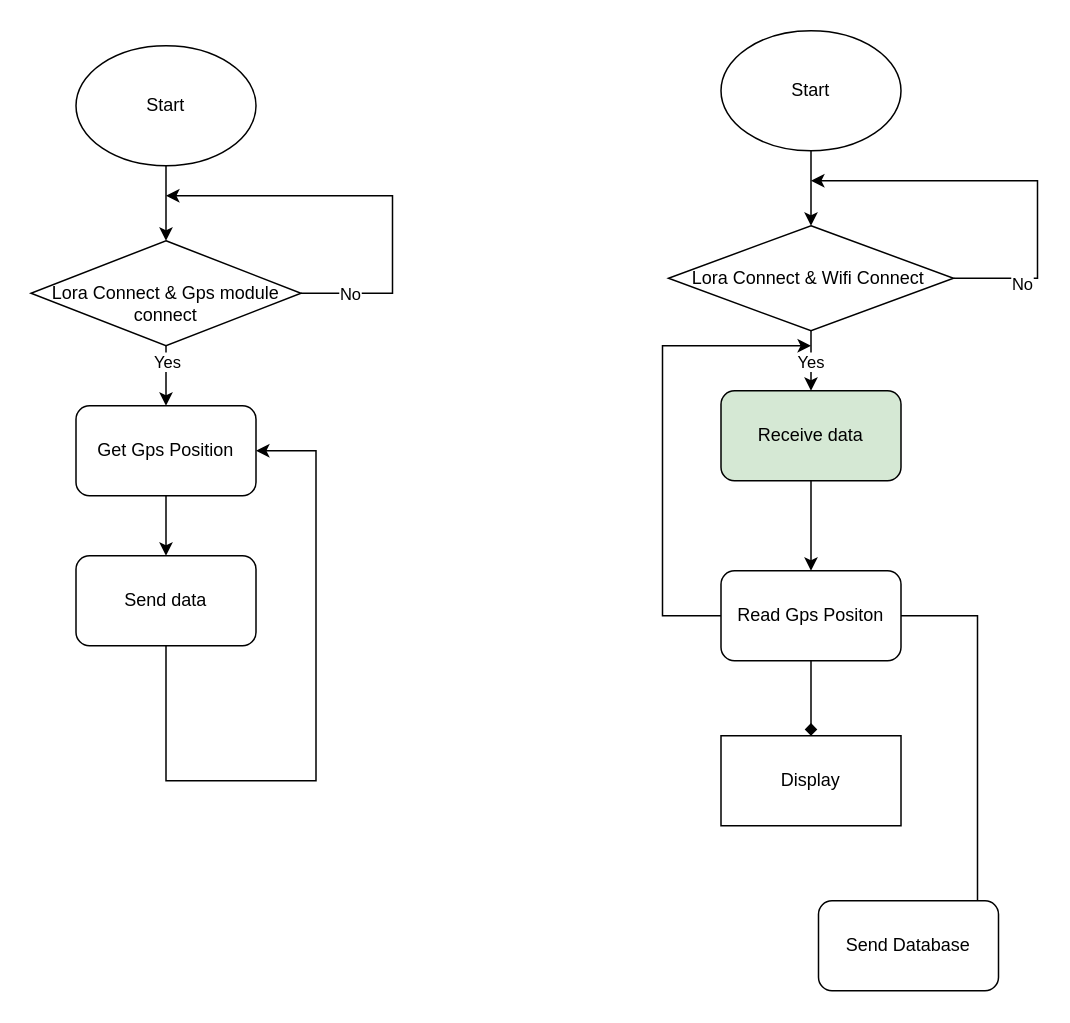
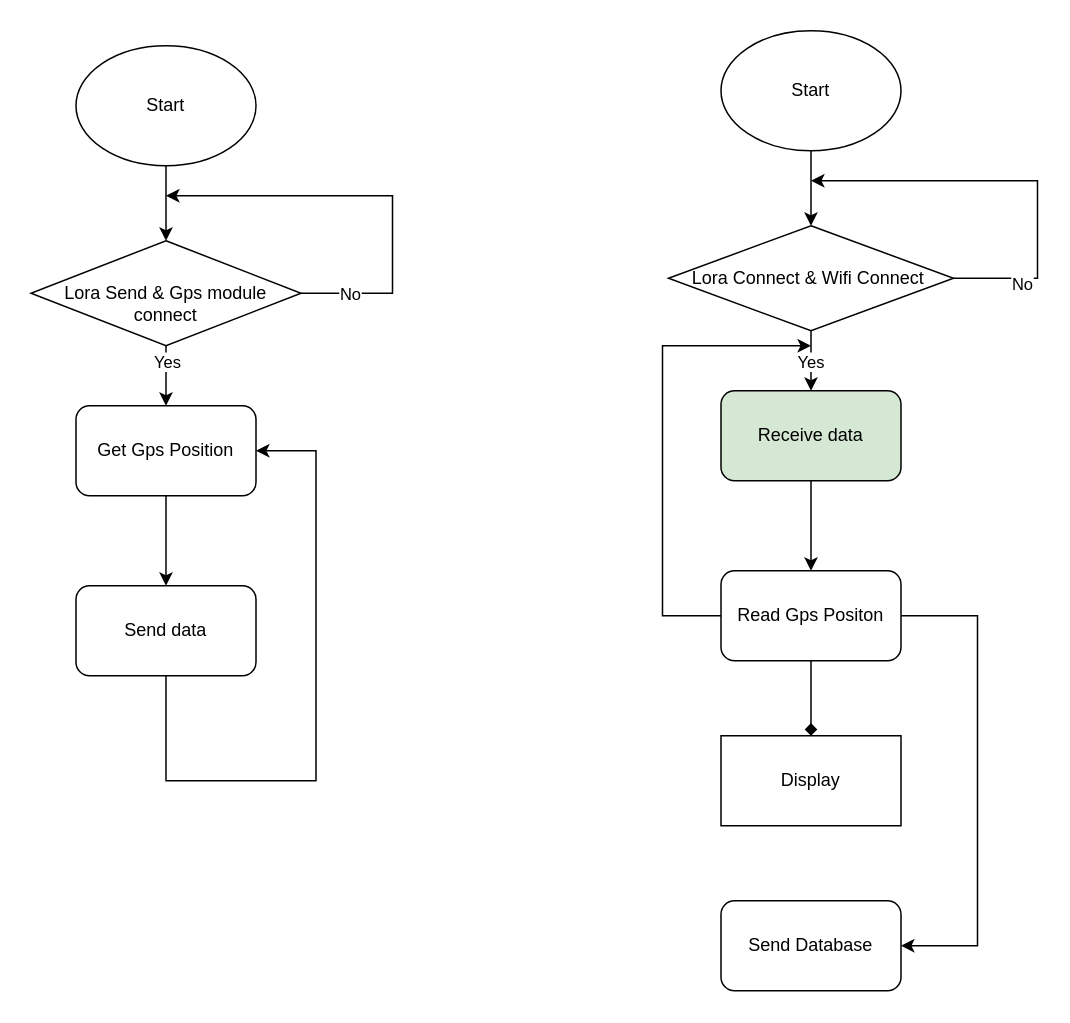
  <mxCell id="0" />
  <mxCell id="1" parent="0" />
  <mxCell id="2" style="edgeStyle=orthogonalEdgeStyle;rounded=0;orthogonalLoop=1;jettySize=auto;html=1;" edge="1" parent="1" source="3"><mxGeometry relative="1" as="geometry"><mxPoint x="110" y="160" as="targetPoint" /></mxGeometry></mxCell>
  <mxCell id="3" value="Start" style="ellipse;whiteSpace=wrap;html=1;" vertex="1" parent="1"><mxGeometry x="50" y="30" width="120" height="80" as="geometry" /></mxCell>
  <mxCell id="4" style="edgeStyle=orthogonalEdgeStyle;rounded=0;orthogonalLoop=1;jettySize=auto;html=1;exitX=1;exitY=0.5;exitDx=0;exitDy=0;" edge="1" parent="1" source="26"><mxGeometry relative="1" as="geometry"><mxPoint x="110" y="130" as="targetPoint" /><mxPoint x="170" y="180" as="sourcePoint" /><Array as="points"><mxPoint x="261" y="195" /><mxPoint x="261" y="130" /></Array></mxGeometry></mxCell>
  <mxCell id="5" value="No" style="edgeLabel;html=1;align=center;verticalAlign=middle;resizable=0;points=[];" vertex="1" connectable="0" parent="4"><mxGeometry x="-0.767" relative="1" as="geometry"><mxPoint as="offset" /></mxGeometry></mxCell>
  <mxCell id="6" style="edgeStyle=orthogonalEdgeStyle;rounded=0;orthogonalLoop=1;jettySize=auto;html=1;" edge="1" parent="1"><mxGeometry relative="1" as="geometry"><mxPoint x="110" y="270" as="targetPoint" /><mxPoint x="110" y="220" as="sourcePoint" /></mxGeometry></mxCell>
  <mxCell id="7" value="Yes" style="edgeLabel;html=1;align=center;verticalAlign=middle;resizable=0;points=[];" vertex="1" connectable="0" parent="6"><mxGeometry x="-0.525" y="1" relative="1" as="geometry"><mxPoint x="-1" y="8" as="offset" /></mxGeometry></mxCell>
  <mxCell id="8" style="edgeStyle=orthogonalEdgeStyle;rounded=0;orthogonalLoop=1;jettySize=auto;html=1;" edge="1" parent="1" source="9" target="11"><mxGeometry relative="1" as="geometry" /></mxCell>
  <mxCell id="9" value="Get Gps Position" style="rounded=1;whiteSpace=wrap;html=1;" vertex="1" parent="1"><mxGeometry x="50" y="270" width="120" height="60" as="geometry" /></mxCell>
  <mxCell id="10" style="edgeStyle=orthogonalEdgeStyle;rounded=0;orthogonalLoop=1;jettySize=auto;html=1;entryX=1;entryY=0.5;entryDx=0;entryDy=0;" edge="1" parent="1" source="11" target="9"><mxGeometry relative="1" as="geometry"><mxPoint x="110" y="250" as="targetPoint" /><Array as="points"><mxPoint x="110" y="520" /><mxPoint x="210" y="520" /><mxPoint x="210" y="300" /></Array></mxGeometry></mxCell>
- <mxCell id="11" value="Send data" style="rounded=1;whiteSpace=wrap;html=1;" vertex="1" parent="1"><mxGeometry x="50" y="370" width="120" height="60" as="geometry" /></mxCell>
+ <mxCell id="11" value="Send data" style="rounded=1;whiteSpace=wrap;html=1;" vertex="1" parent="1"><mxGeometry x="50" y="390" width="120" height="60" as="geometry" /></mxCell>
  <mxCell id="12" style="edgeStyle=orthogonalEdgeStyle;rounded=0;orthogonalLoop=1;jettySize=auto;html=1;" edge="1" parent="1" source="13"><mxGeometry relative="1" as="geometry"><mxPoint x="540" y="150" as="targetPoint" /></mxGeometry></mxCell>
  <mxCell id="13" value="Start" style="ellipse;whiteSpace=wrap;html=1;" vertex="1" parent="1"><mxGeometry x="480" y="20" width="120" height="80" as="geometry" /></mxCell>
  <mxCell id="14" style="edgeStyle=orthogonalEdgeStyle;rounded=0;orthogonalLoop=1;jettySize=auto;html=1;exitX=1;exitY=0.5;exitDx=0;exitDy=0;" edge="1" parent="1" source="27"><mxGeometry relative="1" as="geometry"><mxPoint x="540" y="120" as="targetPoint" /><mxPoint x="640" y="180" as="sourcePoint" /><Array as="points"><mxPoint x="691" y="185" /><mxPoint x="691" y="120" /></Array></mxGeometry></mxCell>
  <mxCell id="15" value="No" style="edgeLabel;html=1;align=center;verticalAlign=middle;resizable=0;points=[];" vertex="1" connectable="0" parent="14"><mxGeometry x="-0.671" y="-3" relative="1" as="geometry"><mxPoint as="offset" /></mxGeometry></mxCell>
  <mxCell id="16" style="edgeStyle=orthogonalEdgeStyle;rounded=0;orthogonalLoop=1;jettySize=auto;html=1;" edge="1" parent="1"><mxGeometry relative="1" as="geometry"><mxPoint x="540" y="260" as="targetPoint" /><mxPoint x="540" y="210" as="sourcePoint" /></mxGeometry></mxCell>
  <mxCell id="17" value="Yes" style="edgeLabel;html=1;align=center;verticalAlign=middle;resizable=0;points=[];" vertex="1" connectable="0" parent="16"><mxGeometry x="0.209" y="-1" relative="1" as="geometry"><mxPoint as="offset" /></mxGeometry></mxCell>
  <mxCell id="18" style="edgeStyle=orthogonalEdgeStyle;rounded=0;orthogonalLoop=1;jettySize=auto;html=1;" edge="1" parent="1" source="19"><mxGeometry relative="1" as="geometry"><mxPoint x="540" y="380" as="targetPoint" /></mxGeometry></mxCell>
  <mxCell id="19" value="Receive data" style="rounded=1;whiteSpace=wrap;html=1;fillColor=#d5e8d4;" vertex="1" parent="1"><mxGeometry x="480" y="260" width="120" height="60" as="geometry" /></mxCell>
  <mxCell id="20" style="edgeStyle=orthogonalEdgeStyle;rounded=0;orthogonalLoop=1;jettySize=auto;html=1;endArrow=diamond;" edge="1" parent="1" source="23" target="24"><mxGeometry relative="1" as="geometry" /></mxCell>
  <mxCell id="21" style="edgeStyle=orthogonalEdgeStyle;rounded=0;orthogonalLoop=1;jettySize=auto;html=1;entryX=1;entryY=0.5;entryDx=0;entryDy=0;" edge="1" parent="1" source="23" target="25"><mxGeometry relative="1" as="geometry"><mxPoint x="650" y="630" as="targetPoint" /><Array as="points"><mxPoint x="651" y="410" /><mxPoint x="651" y="630" /></Array></mxGeometry></mxCell>
  <mxCell id="22" style="edgeStyle=orthogonalEdgeStyle;rounded=0;orthogonalLoop=1;jettySize=auto;html=1;" edge="1" parent="1" source="23"><mxGeometry relative="1" as="geometry"><mxPoint x="540" y="230" as="targetPoint" /><Array as="points"><mxPoint x="441" y="410" /></Array></mxGeometry></mxCell>
  <mxCell id="23" value="Read Gps Positon" style="rounded=1;whiteSpace=wrap;html=1;" vertex="1" parent="1"><mxGeometry x="480" y="380" width="120" height="60" as="geometry" /></mxCell>
  <mxCell id="24" value="Display" style="whiteSpace=wrap;html=1;rounded=0;" vertex="1" parent="1"><mxGeometry x="480" y="490" width="120" height="60" as="geometry" /></mxCell>
- <mxCell id="25" value="Send Database" style="rounded=1;whiteSpace=wrap;html=1;" vertex="1" parent="1"><mxGeometry x="545" y="600" width="120" height="60" as="geometry" /></mxCell>
- <mxCell id="26" value="&lt;br&gt;Lora Connect &amp;amp; Gps module connect" style="rhombus;whiteSpace=wrap;html=1;" vertex="1" parent="1"><mxGeometry x="20" y="160" width="180" height="70" as="geometry" /></mxCell>
+ <mxCell id="25" value="Send Database" style="rounded=1;whiteSpace=wrap;html=1;" vertex="1" parent="1"><mxGeometry x="480" y="600" width="120" height="60" as="geometry" /></mxCell>
+ <mxCell id="26" value="&lt;br&gt;Lora Send &amp;amp; Gps module connect" style="rhombus;whiteSpace=wrap;html=1;" vertex="1" parent="1"><mxGeometry x="20" y="160" width="180" height="70" as="geometry" /></mxCell>
  <mxCell id="27" value="Lora Connect &amp;amp; Wifi Connect&amp;nbsp;" style="rhombus;whiteSpace=wrap;html=1;" vertex="1" parent="1"><mxGeometry x="445" y="150" width="190" height="70" as="geometry" /></mxCell>
